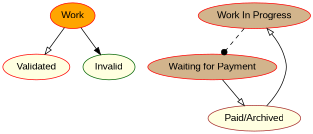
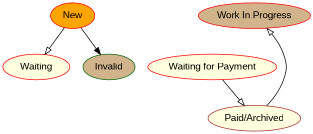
  digraph {
    fontname="Liberation Sans"
    node [color=red fillcolor=lightyellow fontname="Liberation Sans" style=filled]
    edge [arrowhead=onormal fontname="Liberation Sans" style=solid]
-   New [fillcolor=orange label=Work]
-   Validated
-   Invalid [color=darkgreen]
+   New [fillcolor=orange]
+   Validated [label=Waiting]
+   Invalid [color=darkgreen fillcolor=tan]
    "Work In Progress" [fillcolor=tan]
-   "Waiting for Payment" [fillcolor=tan]
+   "Waiting for Payment"
    "Paid/Archived" [color=brown]
    New -> Validated
    New -> Invalid [arrowhead=normal]
-   "Work In Progress" -> "Waiting for Payment" [arrowhead=dot style=dashed]
    "Waiting for Payment" -> "Paid/Archived"
    "Paid/Archived" -> "Work In Progress"
  }
